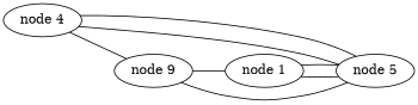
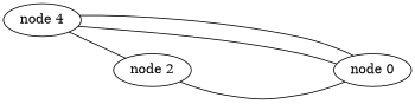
  graph {
    rankdir=LR
-   "node 1"
-   "node 0" [label="node 5"]
-   "node 2" [label="node 9"]
+   "node 0"
+   "node 2"
    n4 [label="node 4"]
-   "node 1" -- "node 0"
-   "node 1" -- "node 0"
-   "node 2" -- "node 1"
    "node 2" -- "node 0"
    n4 -- "node 0"
    n4 -- "node 0"
    n4 -- "node 2"
  }
